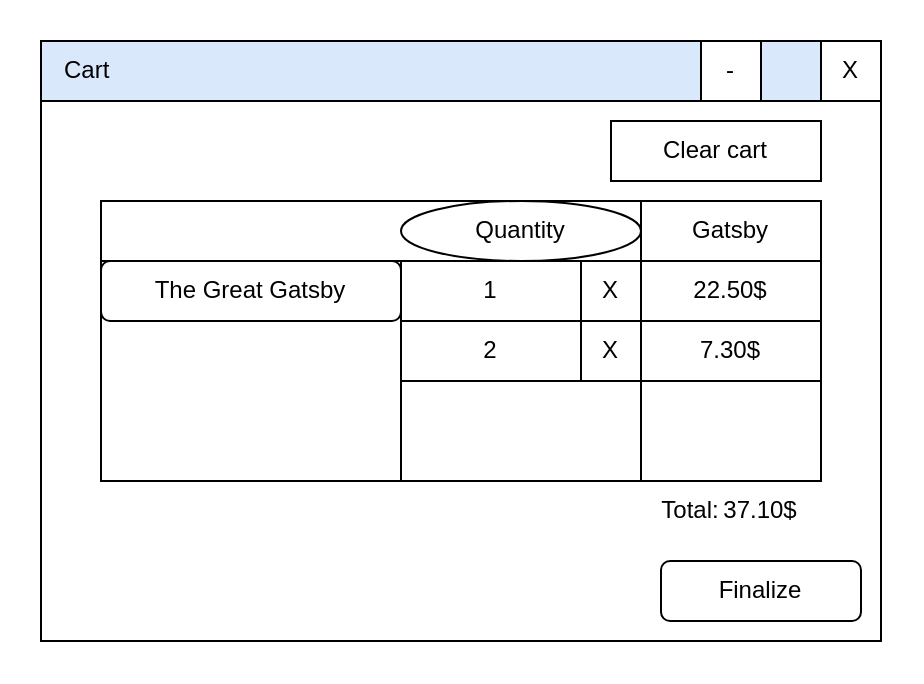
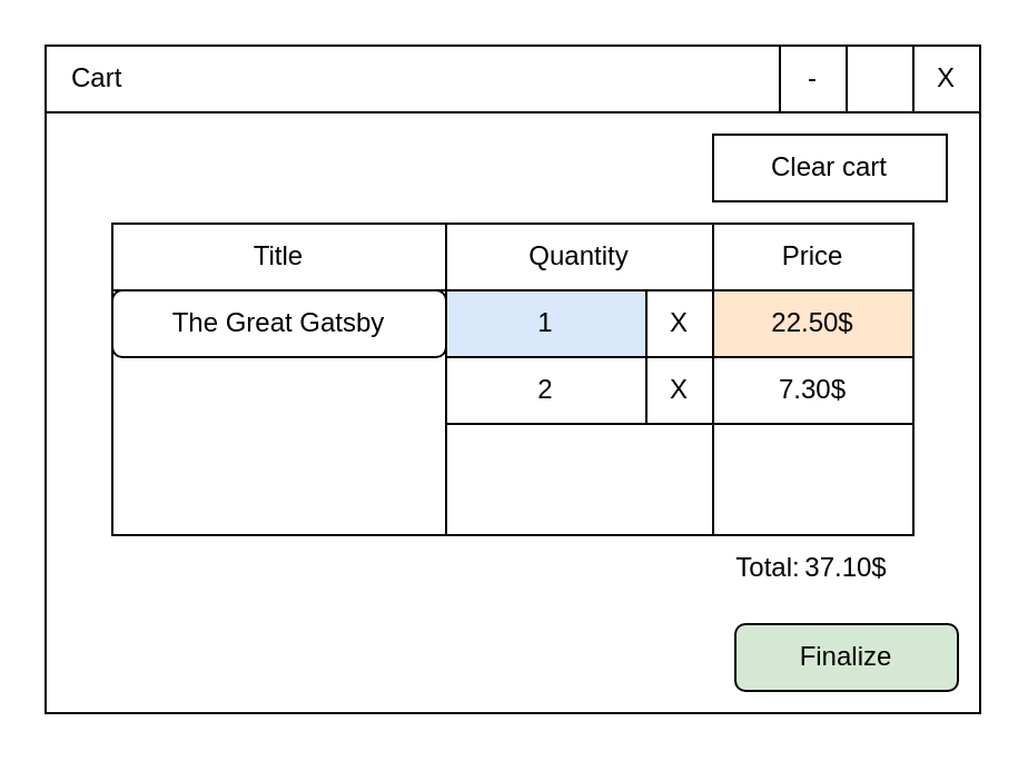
  <mxCell id="0" />
  <mxCell id="1" parent="0" />
  <mxCell id="2" value="" style="rounded=0;whiteSpace=wrap;html=1;" vertex="1" parent="1"><mxGeometry x="20" y="20" width="420" height="300" as="geometry" /></mxCell>
- <mxCell id="3" value="Cart" style="rounded=0;whiteSpace=wrap;html=1;align=left;spacingLeft=10;fillColor=#dae8fc;" vertex="1" parent="1"><mxGeometry x="20" y="20" width="400" height="30" as="geometry" /></mxCell>
+ <mxCell id="3" value="Cart" style="rounded=0;whiteSpace=wrap;html=1;align=left;spacingLeft=10;" vertex="1" parent="1"><mxGeometry x="20" y="20" width="400" height="30" as="geometry" /></mxCell>
  <mxCell id="4" value="X" style="rounded=0;whiteSpace=wrap;html=1;" vertex="1" parent="1"><mxGeometry x="410" y="20" width="30" height="30" as="geometry" /></mxCell>
  <mxCell id="5" value="-" style="rounded=0;whiteSpace=wrap;html=1;" vertex="1" parent="1"><mxGeometry x="350" y="20" width="30" height="30" as="geometry" /></mxCell>
  <mxCell id="6" style="edgeStyle=orthogonalEdgeStyle;rounded=0;orthogonalLoop=1;jettySize=auto;html=1;exitX=0.5;exitY=1;exitDx=0;exitDy=0;" edge="1" parent="1"><mxGeometry relative="1" as="geometry"><mxPoint x="270" y="160" as="sourcePoint" /><mxPoint x="270" y="160" as="targetPoint" /></mxGeometry></mxCell>
- <mxCell id="7" value="Finalize" style="rounded=1;whiteSpace=wrap;html=1;" vertex="1" parent="1"><mxGeometry x="330" y="280" width="100" height="30" as="geometry" /></mxCell>
+ <mxCell id="7" value="Finalize" style="rounded=1;whiteSpace=wrap;html=1;fillColor=#d5e8d4;" vertex="1" parent="1"><mxGeometry x="330" y="280" width="100" height="30" as="geometry" /></mxCell>
  <mxCell id="8" value="" style="rounded=0;whiteSpace=wrap;html=1;" vertex="1" parent="1"><mxGeometry x="50" y="100" width="340" height="140" as="geometry" /></mxCell>
- <mxCell id="10" value="Quantity" style="ellipse;whiteSpace=wrap;html=1;" vertex="1" parent="1"><mxGeometry x="200" y="100" width="120" height="30" as="geometry" /></mxCell>
- <mxCell id="11" value="Gatsby" style="rounded=0;whiteSpace=wrap;html=1;" vertex="1" parent="1"><mxGeometry x="320" y="100" width="90" height="30" as="geometry" /></mxCell>
+ <mxCell id="9" value="Title" style="rounded=0;whiteSpace=wrap;html=1;" vertex="1" parent="1"><mxGeometry x="50" y="100" width="150" height="30" as="geometry" /></mxCell>
+ <mxCell id="10" value="Quantity" style="rounded=0;whiteSpace=wrap;html=1;" vertex="1" parent="1"><mxGeometry x="200" y="100" width="120" height="30" as="geometry" /></mxCell>
+ <mxCell id="11" value="Price" style="rounded=0;whiteSpace=wrap;html=1;" vertex="1" parent="1"><mxGeometry x="320" y="100" width="90" height="30" as="geometry" /></mxCell>
  <mxCell id="12" value="" style="rounded=0;whiteSpace=wrap;html=1;" vertex="1" parent="1"><mxGeometry x="50" y="130" width="160" height="110" as="geometry" /></mxCell>
  <mxCell id="13" value="" style="rounded=0;whiteSpace=wrap;html=1;" vertex="1" parent="1"><mxGeometry x="200" y="130" width="120" height="110" as="geometry" /></mxCell>
  <mxCell id="14" value="" style="rounded=0;whiteSpace=wrap;html=1;" vertex="1" parent="1"><mxGeometry x="320" y="130" width="90" height="110" as="geometry" /></mxCell>
  <mxCell id="15" value="Total:" style="text;html=1;align=center;verticalAlign=middle;whiteSpace=wrap;rounded=0;" vertex="1" parent="1"><mxGeometry x="315" y="240" width="60" height="30" as="geometry" /></mxCell>
  <mxCell id="16" value="&lt;font style=&quot;&quot;&gt;37.10&lt;/font&gt;$" style="text;html=1;align=center;verticalAlign=middle;whiteSpace=wrap;rounded=0;fontColor=default;labelBackgroundColor=none;" vertex="1" parent="1"><mxGeometry x="350" y="240" width="60" height="30" as="geometry" /></mxCell>
  <mxCell id="17" value="The Great Gatsby" style="whiteSpace=wrap;html=1;rounded=1;" vertex="1" parent="1"><mxGeometry x="50" y="130" width="150" height="30" as="geometry" /></mxCell>
- <mxCell id="18" value="1" style="rounded=0;whiteSpace=wrap;html=1;" vertex="1" parent="1"><mxGeometry x="200" y="130" width="90" height="30" as="geometry" /></mxCell>
- <mxCell id="19" value="22.50$" style="rounded=0;whiteSpace=wrap;html=1;" vertex="1" parent="1"><mxGeometry x="320" y="130" width="90" height="30" as="geometry" /></mxCell>
- <mxCell id="20" value="Clear cart" style="rounded=0;whiteSpace=wrap;html=1;" vertex="1" parent="1"><mxGeometry x="305" y="60" width="105" height="30" as="geometry" /></mxCell>
+ <mxCell id="18" value="1" style="rounded=0;whiteSpace=wrap;html=1;fillColor=#dae8fc;" vertex="1" parent="1"><mxGeometry x="200" y="130" width="90" height="30" as="geometry" /></mxCell>
+ <mxCell id="19" value="22.50$" style="rounded=0;whiteSpace=wrap;html=1;fillColor=#ffe6cc;" vertex="1" parent="1"><mxGeometry x="320" y="130" width="90" height="30" as="geometry" /></mxCell>
+ <mxCell id="20" value="Clear cart" style="rounded=0;whiteSpace=wrap;html=1;" vertex="1" parent="1"><mxGeometry x="320" y="60" width="105" height="30" as="geometry" /></mxCell>
  <mxCell id="21" value="X" style="rounded=0;whiteSpace=wrap;html=1;" vertex="1" parent="1"><mxGeometry x="290" y="130" width="30" height="30" as="geometry" /></mxCell>
  <mxCell id="22" style="edgeStyle=orthogonalEdgeStyle;rounded=0;orthogonalLoop=1;jettySize=auto;html=1;exitX=0.5;exitY=1;exitDx=0;exitDy=0;" edge="1" parent="1" source="17" target="17"><mxGeometry relative="1" as="geometry" /></mxCell>
  <mxCell id="23" value="2" style="rounded=0;whiteSpace=wrap;html=1;" vertex="1" parent="1"><mxGeometry x="200" y="160" width="90" height="30" as="geometry" /></mxCell>
  <mxCell id="24" value="7.30$" style="rounded=0;whiteSpace=wrap;html=1;" vertex="1" parent="1"><mxGeometry x="320" y="160" width="90" height="30" as="geometry" /></mxCell>
  <mxCell id="25" value="X" style="rounded=0;whiteSpace=wrap;html=1;" vertex="1" parent="1"><mxGeometry x="290" y="160" width="30" height="30" as="geometry" /></mxCell>
